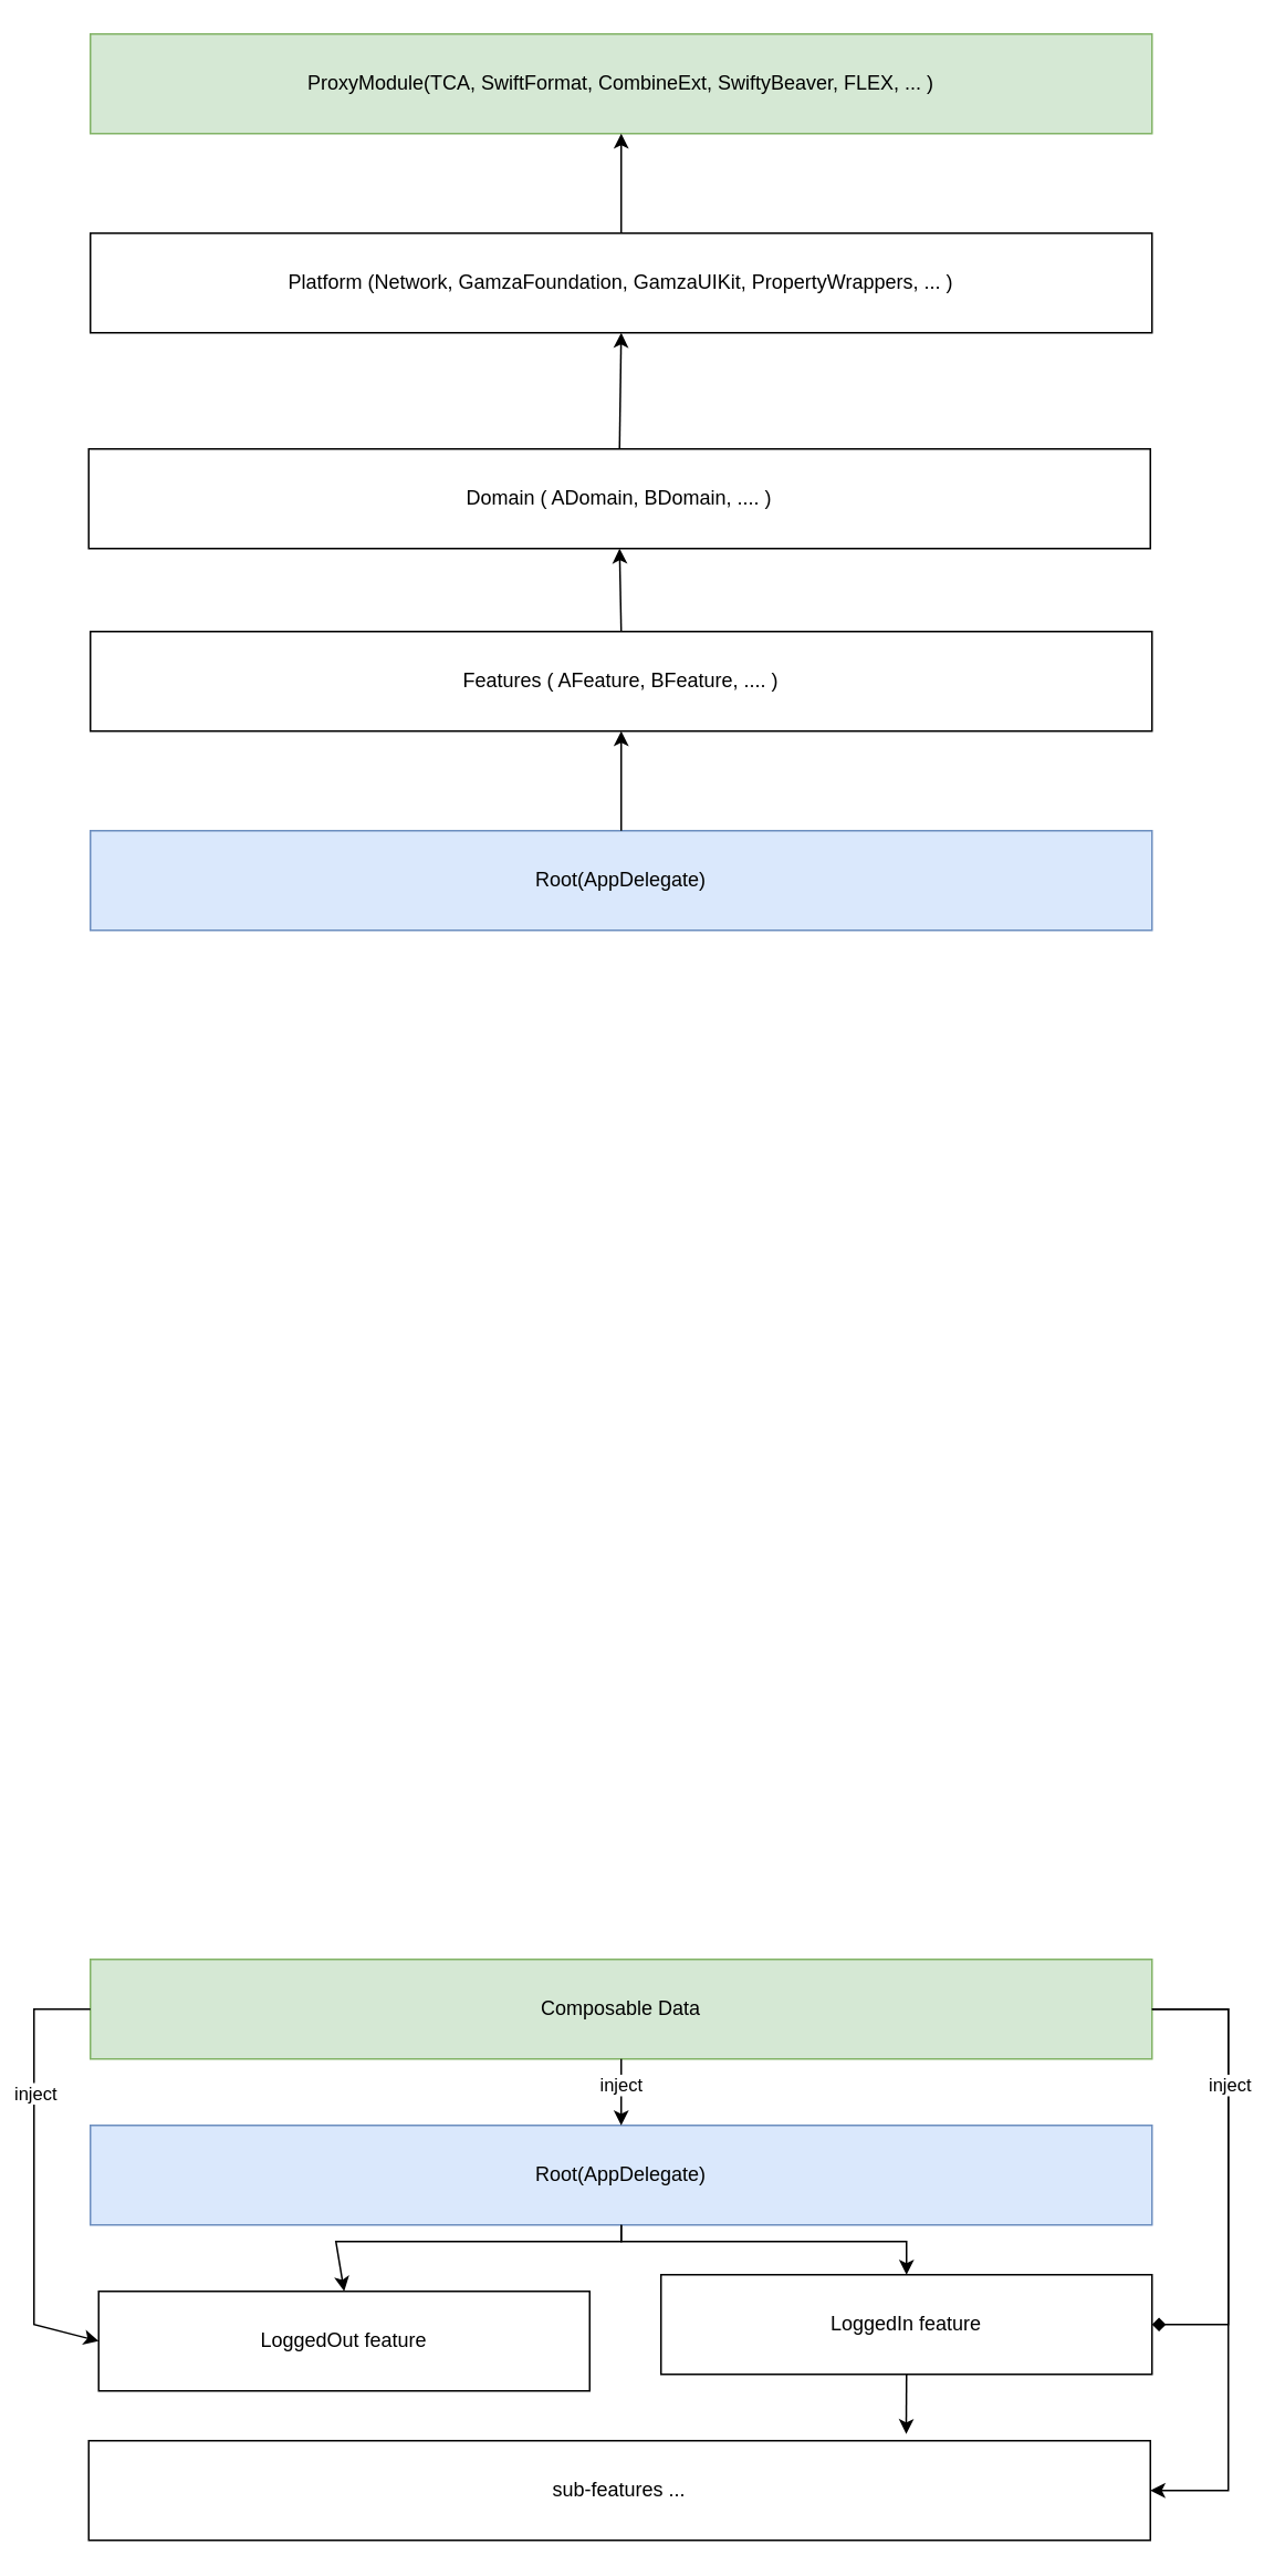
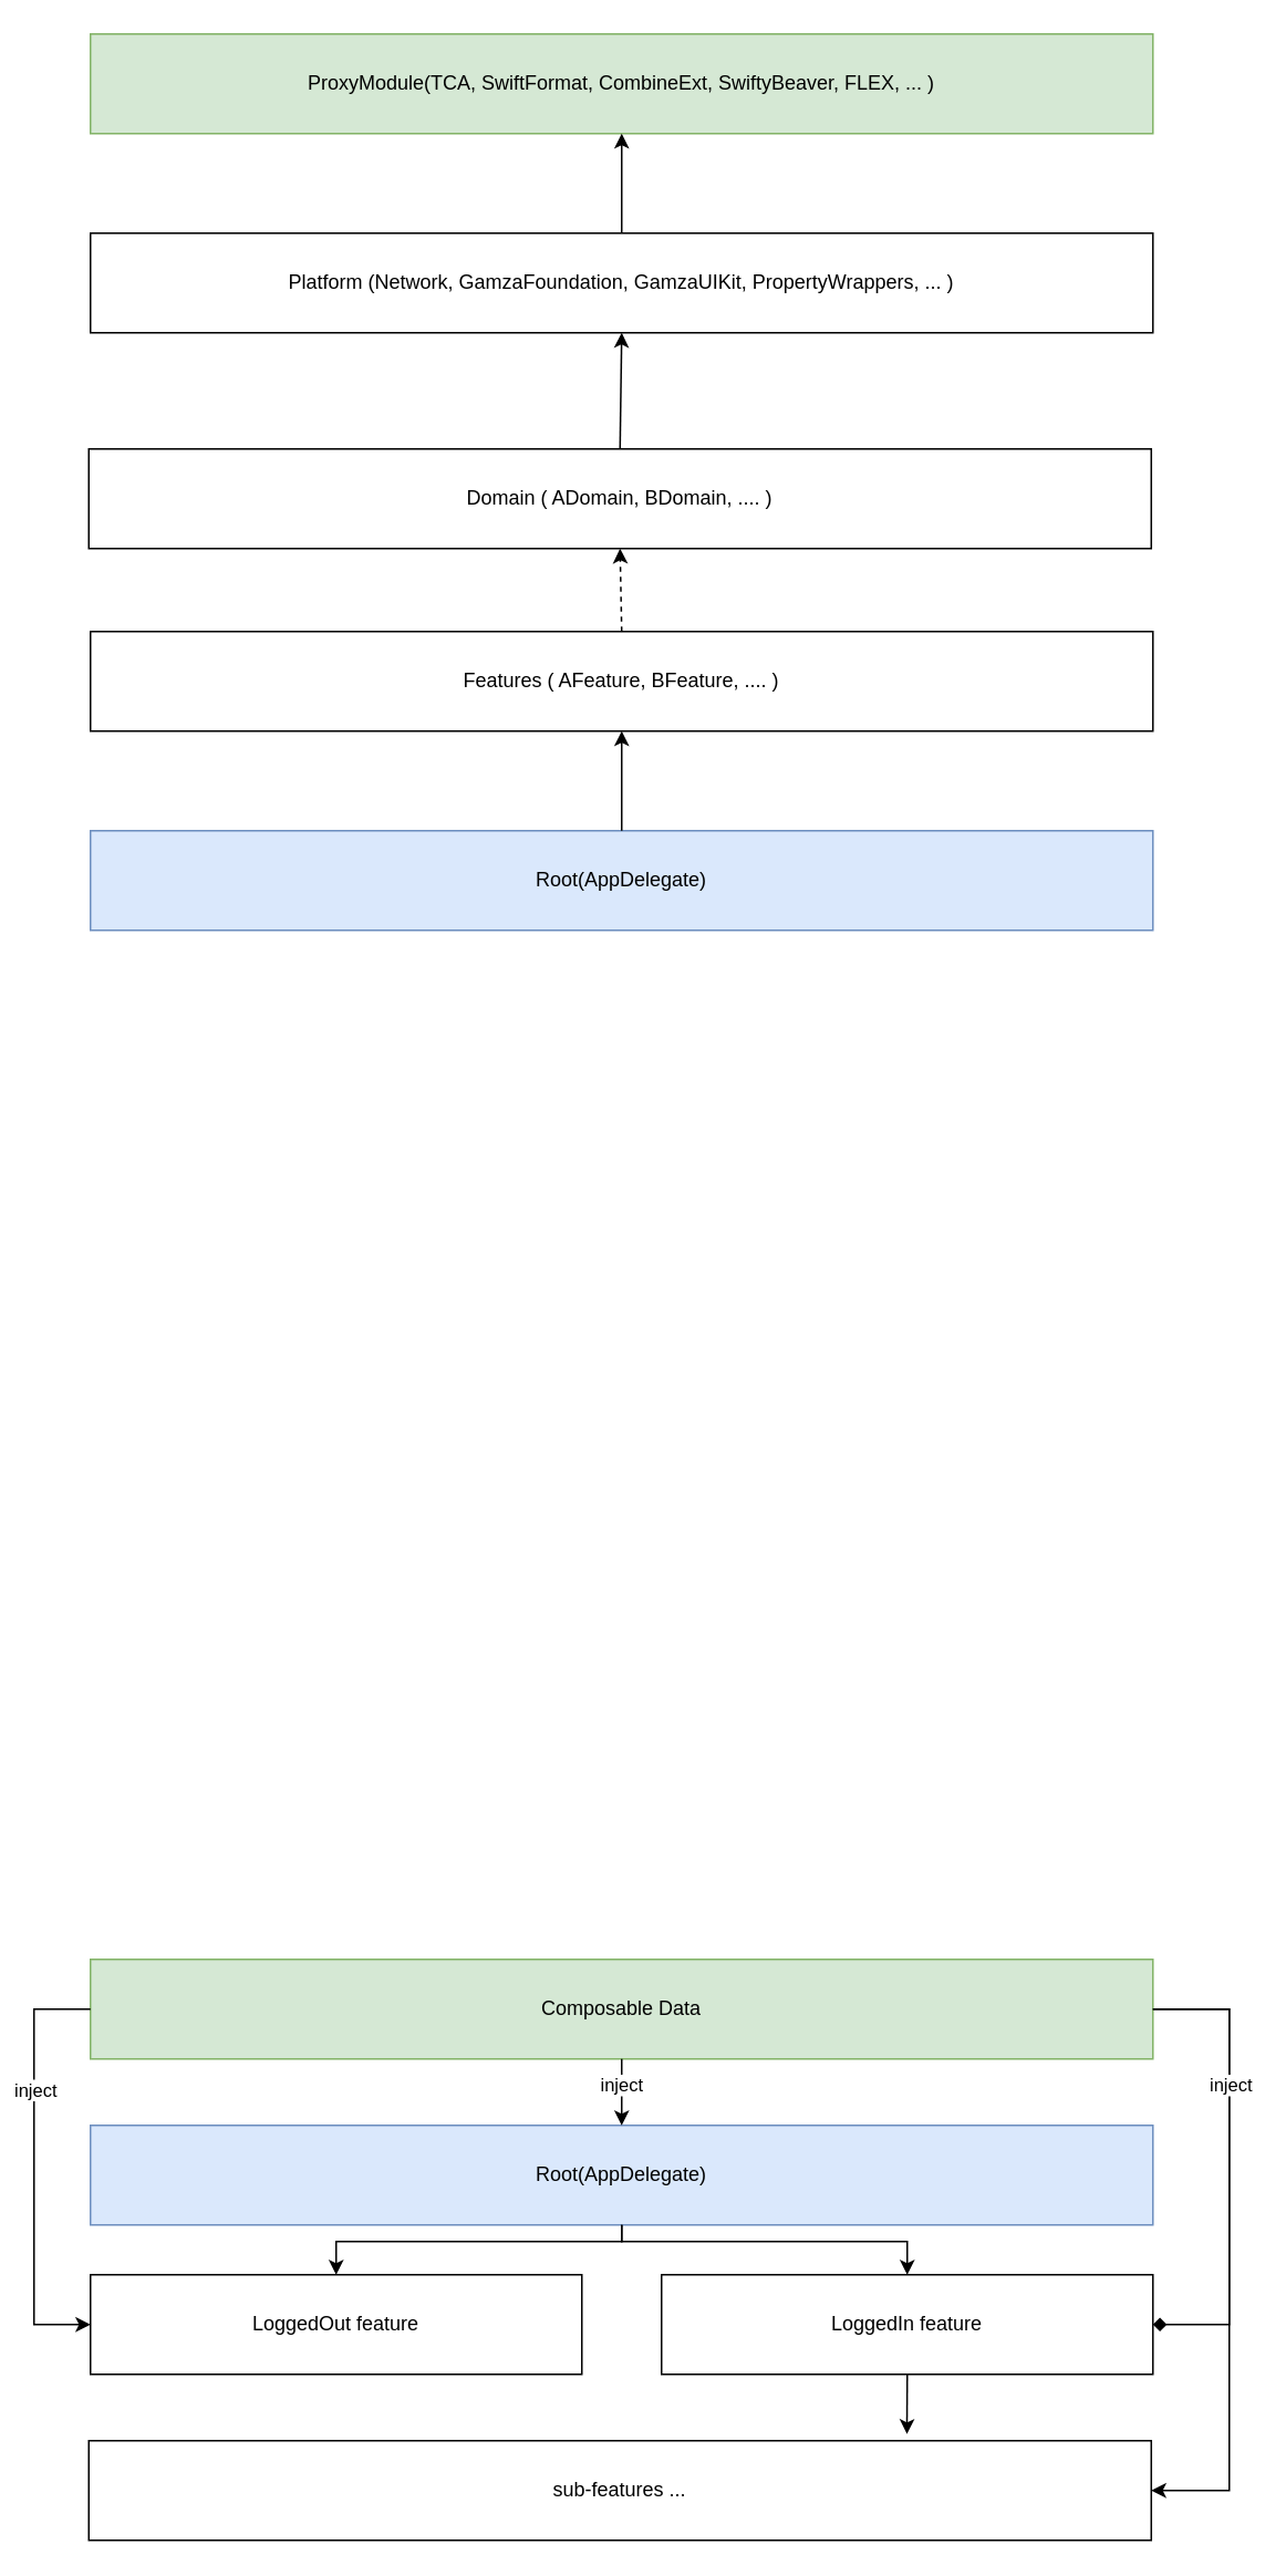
  <mxCell id="0" />
  <mxCell id="1" parent="0" />
  <mxCell id="2" value="ProxyModule(TCA, SwiftFormat, CombineExt, SwiftyBeaver, FLEX, ... )" style="rounded=0;whiteSpace=wrap;html=1;fillColor=#d5e8d4;strokeColor=#82b366;" parent="1" vertex="1"><mxGeometry x="54" y="20" width="640" height="60" as="geometry" /></mxCell>
  <mxCell id="3" value="" style="endArrow=classic;html=1;rounded=0;entryX=0.5;entryY=1;entryDx=0;entryDy=0;exitX=0.5;exitY=0;exitDx=0;exitDy=0;" parent="1" source="6" target="4" edge="1"><mxGeometry width="50" height="50" relative="1" as="geometry"><mxPoint x="384" y="430" as="sourcePoint" /><mxPoint x="374" y="480" as="targetPoint" /></mxGeometry></mxCell>
  <mxCell id="4" value="Platform (Network, GamzaFoundation, GamzaUIKit, PropertyWrappers, ... )" style="rounded=0;whiteSpace=wrap;html=1;" parent="1" vertex="1"><mxGeometry x="54" y="140" width="640" height="60" as="geometry" /></mxCell>
  <mxCell id="5" value="" style="endArrow=classic;html=1;rounded=0;exitX=0.5;exitY=0;exitDx=0;exitDy=0;entryX=0.5;entryY=1;entryDx=0;entryDy=0;" parent="1" source="4" target="2" edge="1"><mxGeometry width="50" height="50" relative="1" as="geometry"><mxPoint x="384" y="430" as="sourcePoint" /><mxPoint x="384" y="360" as="targetPoint" /></mxGeometry></mxCell>
  <mxCell id="6" value="Domain ( ADomain, BDomain, .... )" style="rounded=0;whiteSpace=wrap;html=1;" parent="1" vertex="1"><mxGeometry x="53" y="270" width="640" height="60" as="geometry" /></mxCell>
  <mxCell id="7" value="Features ( AFeature, BFeature, .... )" style="rounded=0;whiteSpace=wrap;html=1;" parent="1" vertex="1"><mxGeometry x="54" y="380" width="640" height="60" as="geometry" /></mxCell>
  <mxCell id="8" value="Root(AppDelegate)" style="rounded=0;whiteSpace=wrap;html=1;fillColor=#dae8fc;strokeColor=#6c8ebf;" parent="1" vertex="1"><mxGeometry x="54" y="500" width="640" height="60" as="geometry" /></mxCell>
- <mxCell id="9" value="" style="endArrow=classic;html=1;rounded=0;entryX=0.5;entryY=1;entryDx=0;entryDy=0;exitX=0.5;exitY=0;exitDx=0;exitDy=0;" parent="1" source="7" target="6" edge="1"><mxGeometry width="50" height="50" relative="1" as="geometry"><mxPoint x="384" y="270" as="sourcePoint" /><mxPoint x="384" y="210" as="targetPoint" /></mxGeometry></mxCell>
+ <mxCell id="9" value="" style="endArrow=classic;html=1;rounded=0;entryX=0.5;entryY=1;entryDx=0;entryDy=0;exitX=0.5;exitY=0;exitDx=0;exitDy=0;dashed=1;" parent="1" source="7" target="6" edge="1"><mxGeometry width="50" height="50" relative="1" as="geometry"><mxPoint x="384" y="270" as="sourcePoint" /><mxPoint x="384" y="210" as="targetPoint" /></mxGeometry></mxCell>
  <mxCell id="10" value="" style="endArrow=classic;html=1;rounded=0;entryX=0.5;entryY=1;entryDx=0;entryDy=0;exitX=0.5;exitY=0;exitDx=0;exitDy=0;" parent="1" source="8" target="7" edge="1"><mxGeometry width="50" height="50" relative="1" as="geometry"><mxPoint x="384" y="390" as="sourcePoint" /><mxPoint x="384" y="330" as="targetPoint" /></mxGeometry></mxCell>
  <mxCell id="11" value="Composable Data" style="rounded=0;whiteSpace=wrap;html=1;fillColor=#d5e8d4;strokeColor=#82b366;" vertex="1" parent="1"><mxGeometry x="54" y="1180" width="640" height="60" as="geometry" /></mxCell>
  <mxCell id="12" value="Root(AppDelegate)" style="rounded=0;whiteSpace=wrap;html=1;fillColor=#dae8fc;strokeColor=#6c8ebf;" vertex="1" parent="1"><mxGeometry x="54" y="1280" width="640" height="60" as="geometry" /></mxCell>
- <mxCell id="13" value="LoggedOut feature" style="rounded=0;whiteSpace=wrap;html=1;" vertex="1" parent="1"><mxGeometry x="59" y="1380" width="296" height="60" as="geometry" /></mxCell>
+ <mxCell id="13" value="LoggedOut feature" style="rounded=0;whiteSpace=wrap;html=1;" vertex="1" parent="1"><mxGeometry x="54" y="1370" width="296" height="60" as="geometry" /></mxCell>
  <mxCell id="14" value="LoggedIn feature" style="rounded=0;whiteSpace=wrap;html=1;" vertex="1" parent="1"><mxGeometry x="398" y="1370" width="296" height="60" as="geometry" /></mxCell>
  <mxCell id="15" value="sub-features ..." style="rounded=0;whiteSpace=wrap;html=1;" vertex="1" parent="1"><mxGeometry x="53" y="1470" width="640" height="60" as="geometry" /></mxCell>
  <mxCell id="16" value="" style="endArrow=classic;html=1;rounded=0;exitX=0.5;exitY=1;exitDx=0;exitDy=0;entryX=0.5;entryY=0;entryDx=0;entryDy=0;" edge="1" parent="1" source="11" target="12"><mxGeometry width="50" height="50" relative="1" as="geometry"><mxPoint x="350" y="1200" as="sourcePoint" /><mxPoint x="400" y="1150" as="targetPoint" /></mxGeometry></mxCell>
  <mxCell id="17" value="inject" style="edgeLabel;html=1;align=center;verticalAlign=middle;resizable=0;points=[];" vertex="1" connectable="0" parent="16"><mxGeometry x="-0.25" y="1" relative="1" as="geometry"><mxPoint x="-2" as="offset" /></mxGeometry></mxCell>
  <mxCell id="18" value="" style="endArrow=classic;html=1;rounded=0;exitX=0.5;exitY=1;exitDx=0;exitDy=0;entryX=0.5;entryY=0;entryDx=0;entryDy=0;" edge="1" parent="1" source="12" target="13"><mxGeometry width="50" height="50" relative="1" as="geometry"><mxPoint x="350" y="1200" as="sourcePoint" /><mxPoint x="400" y="1150" as="targetPoint" /><Array as="points"><mxPoint x="374" y="1350" /><mxPoint x="202" y="1350" /></Array></mxGeometry></mxCell>
  <mxCell id="19" value="" style="endArrow=classic;html=1;rounded=0;exitX=0.5;exitY=1;exitDx=0;exitDy=0;entryX=0.5;entryY=0;entryDx=0;entryDy=0;" edge="1" parent="1" source="12" target="14"><mxGeometry width="50" height="50" relative="1" as="geometry"><mxPoint x="350" y="1200" as="sourcePoint" /><mxPoint x="400" y="1150" as="targetPoint" /><Array as="points"><mxPoint x="374" y="1350" /><mxPoint x="546" y="1350" /></Array></mxGeometry></mxCell>
  <mxCell id="20" value="" style="endArrow=classic;html=1;rounded=0;exitX=0.5;exitY=1;exitDx=0;exitDy=0;entryX=0.77;entryY=-0.067;entryDx=0;entryDy=0;entryPerimeter=0;" edge="1" parent="1" source="14" target="15"><mxGeometry width="50" height="50" relative="1" as="geometry"><mxPoint x="350" y="1200" as="sourcePoint" /><mxPoint x="400" y="1150" as="targetPoint" /></mxGeometry></mxCell>
  <mxCell id="21" value="" style="endArrow=diamond;html=1;rounded=0;exitX=1;exitY=0.5;exitDx=0;exitDy=0;entryX=1;entryY=0.5;entryDx=0;entryDy=0;" edge="1" parent="1" source="11" target="14"><mxGeometry width="50" height="50" relative="1" as="geometry"><mxPoint x="350" y="1320" as="sourcePoint" /><mxPoint x="400" y="1270" as="targetPoint" /><Array as="points"><mxPoint x="740" y="1210" /><mxPoint x="740" y="1400" /></Array></mxGeometry></mxCell>
  <mxCell id="22" value="" style="endArrow=classic;html=1;rounded=0;exitX=0;exitY=0.5;exitDx=0;exitDy=0;entryX=0;entryY=0.5;entryDx=0;entryDy=0;" edge="1" parent="1" source="11" target="13"><mxGeometry width="50" height="50" relative="1" as="geometry"><mxPoint x="350" y="1320" as="sourcePoint" /><mxPoint x="400" y="1270" as="targetPoint" /><Array as="points"><mxPoint x="20" y="1210" /><mxPoint x="20" y="1400" /></Array></mxGeometry></mxCell>
  <mxCell id="23" value="inject" style="edgeLabel;html=1;align=center;verticalAlign=middle;resizable=0;points=[];" vertex="1" connectable="0" parent="22"><mxGeometry x="-0.364" relative="1" as="geometry"><mxPoint as="offset" /></mxGeometry></mxCell>
  <mxCell id="24" value="" style="endArrow=classic;html=1;rounded=0;exitX=1;exitY=0.5;exitDx=0;exitDy=0;entryX=1;entryY=0.5;entryDx=0;entryDy=0;" edge="1" parent="1" source="11" target="15"><mxGeometry width="50" height="50" relative="1" as="geometry"><mxPoint x="350" y="1320" as="sourcePoint" /><mxPoint x="400" y="1270" as="targetPoint" /><Array as="points"><mxPoint x="740" y="1210" /><mxPoint x="740" y="1500" /></Array></mxGeometry></mxCell>
  <mxCell id="25" value="inject" style="edgeLabel;html=1;align=center;verticalAlign=middle;resizable=0;points=[];" vertex="1" connectable="0" parent="24"><mxGeometry x="-0.525" y="1" relative="1" as="geometry"><mxPoint x="-1" as="offset" /></mxGeometry></mxCell>
